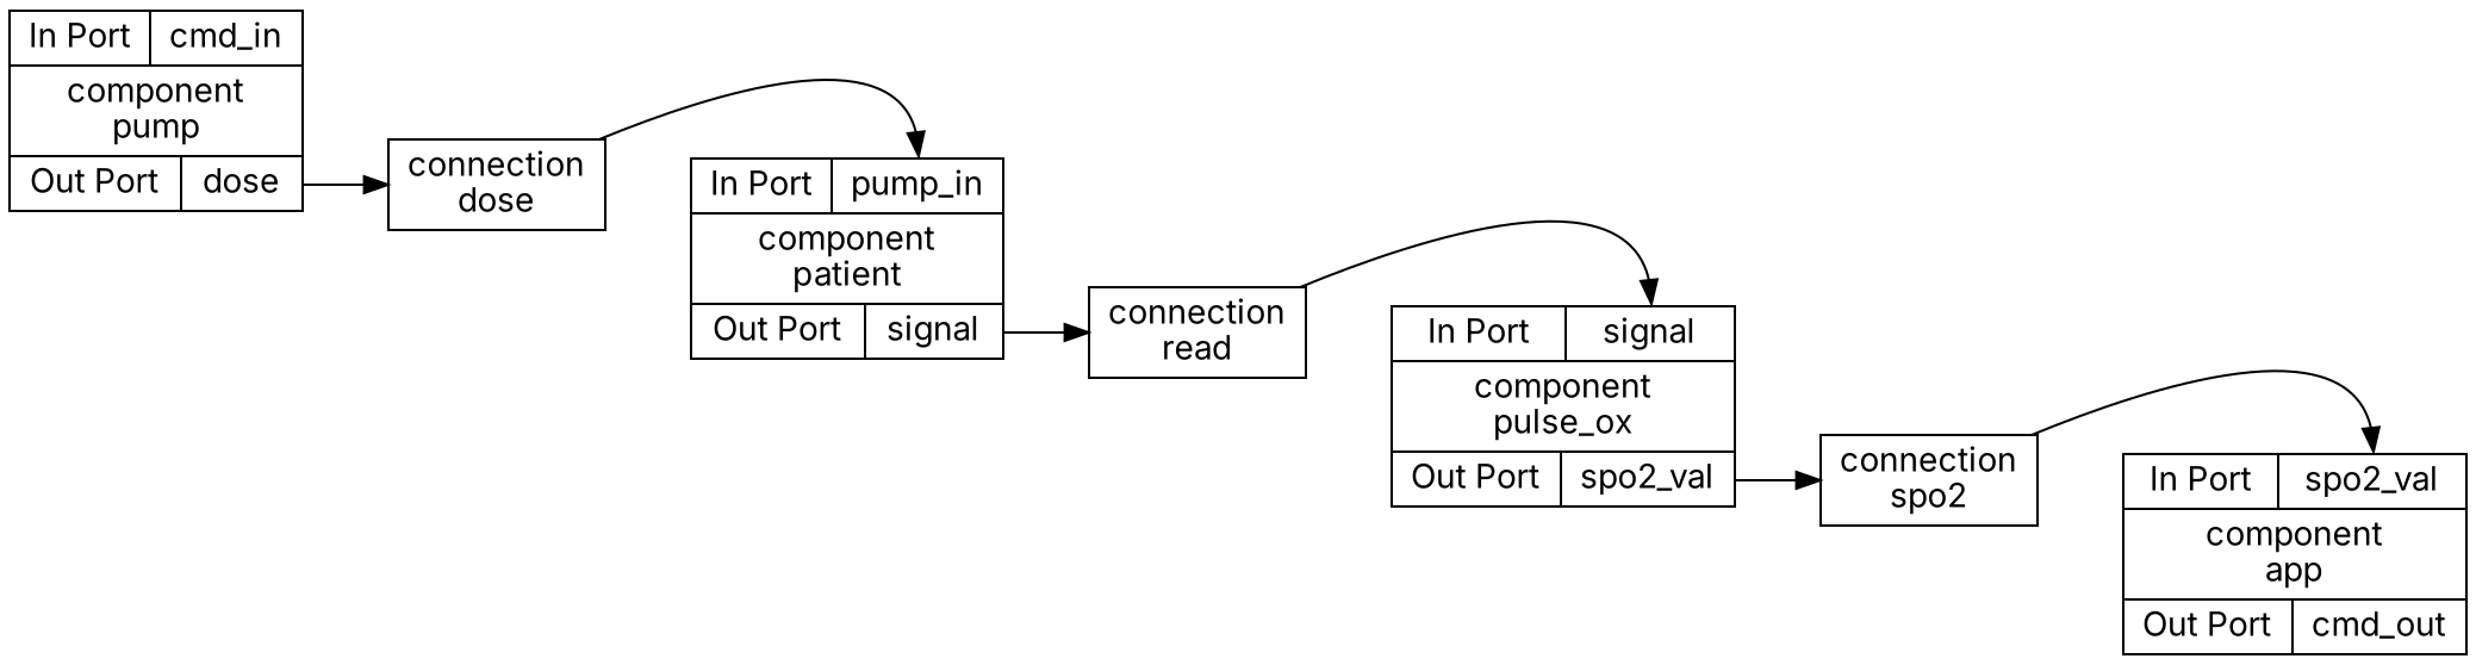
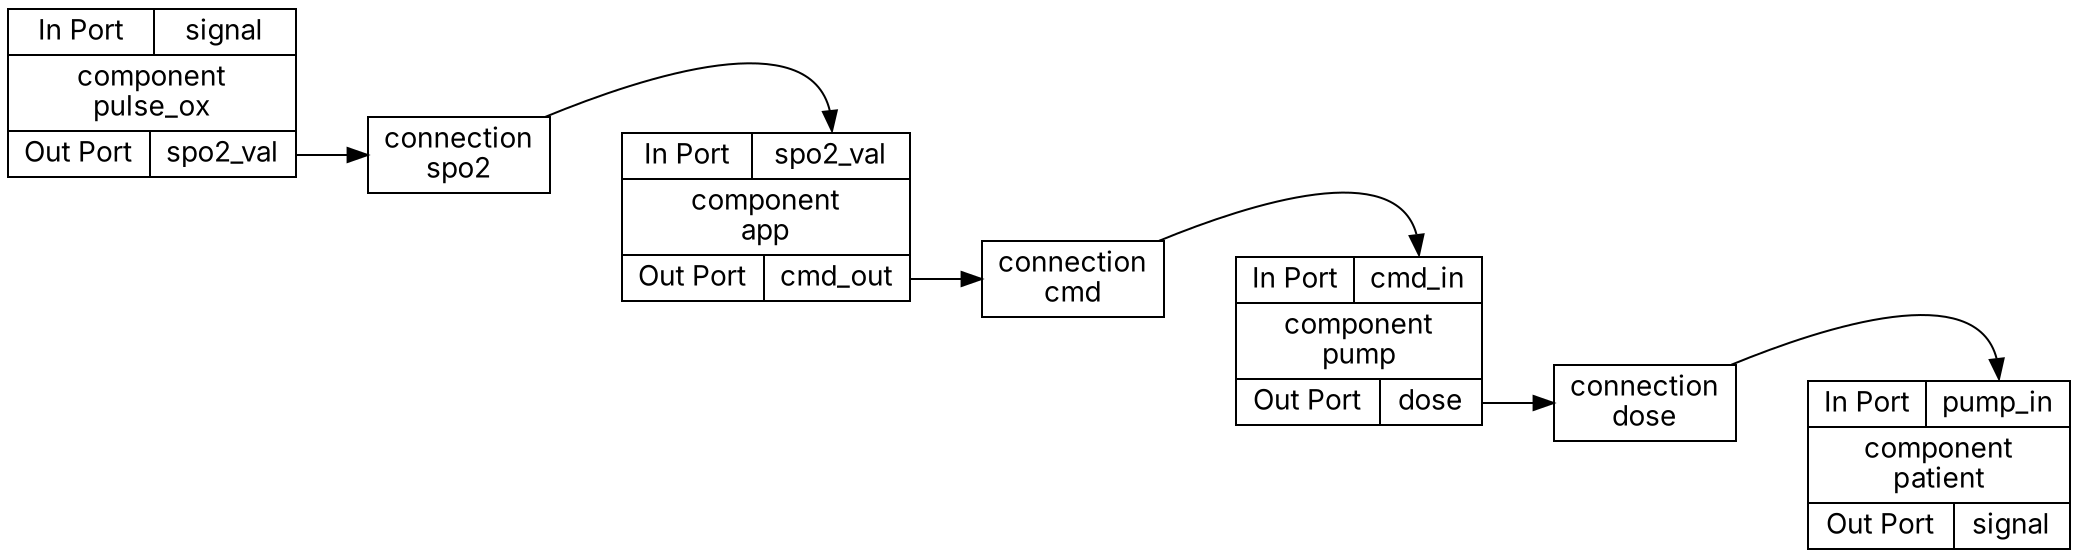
  strict digraph {
    fontname=Inter
    rankdir=LR
    node [fontname=Inter shape=record]
    edge [fontname=Inter]
    n1 [label="{In Port|<cmd_in>cmd_in} |component\npump|{Out Port|<dose>dose} "]
    n2 [label="connection\ndose"]
    n3 [label="{In Port|<pump_in>pump_in} |component\npatient|{Out Port|<signal>signal} "]
    n4 [label="{In Port|<spo2_val>spo2_val} |component\napp|{Out Port|<cmd_out>cmd_out} "]
-   n6 [label="connection\nread"]
+   n5 [label="connection\ncmd"]
    n7 [label="{In Port|<signal>signal} |component\npulse_ox|{Out Port|<spo2_val>spo2_val} "]
    n8 [label="connection\nspo2"]
    n1 -> n2 [tailport=dose]
    n2 -> n3 [headport=pump_in]
-   n3 -> n6 [tailport=signal]
-   n6 -> n7 [headport=signal]
+   n4 -> n5 [tailport=cmd_out]
+   n5 -> n1 [headport=cmd_in]
    n7 -> n8 [tailport=spo2_val]
    n8 -> n4 [headport=spo2_val]
  }
